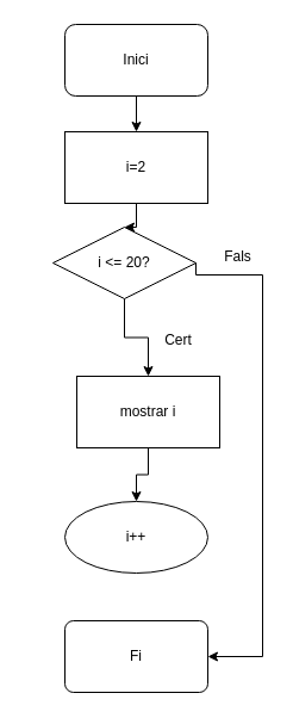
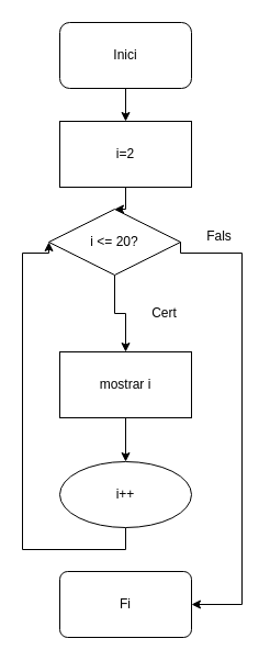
  <mxCell id="0" />
  <mxCell id="1" parent="0" />
  <mxCell id="2" style="edgeStyle=orthogonalEdgeStyle;rounded=0;orthogonalLoop=1;jettySize=auto;html=1;entryX=0.5;entryY=0;entryDx=0;entryDy=0;" edge="1" parent="1" source="3" target="6"><mxGeometry relative="1" as="geometry" /></mxCell>
  <mxCell id="3" value="&lt;div&gt;Inici&lt;/div&gt;" style="rounded=1;whiteSpace=wrap;html=1;" parent="1" vertex="1"><mxGeometry x="54" width="120" height="60" as="geometry" y="20" /></mxCell>
  <mxCell id="4" value="Fi" style="whiteSpace=wrap;html=1;rounded=1;arcSize=12;" parent="1" vertex="1"><mxGeometry x="54" y="520" width="120" height="60" as="geometry" /></mxCell>
  <mxCell id="5" style="edgeStyle=orthogonalEdgeStyle;rounded=0;orthogonalLoop=1;jettySize=auto;html=1;entryX=0.5;entryY=0;entryDx=0;entryDy=0;" edge="1" parent="1" source="6" target="11"><mxGeometry relative="1" as="geometry"><mxPoint x="114" y="200" as="targetPoint" /></mxGeometry></mxCell>
  <mxCell id="6" value="i=2" style="rounded=0;whiteSpace=wrap;html=1;" vertex="1" parent="1"><mxGeometry x="54" y="110" width="120" height="60" as="geometry" /></mxCell>
  <mxCell id="7" value="Cert" style="text;html=1;align=center;verticalAlign=middle;resizable=0;points=[];autosize=1;strokeColor=none;fillColor=none;" vertex="1" parent="1"><mxGeometry x="124" y="270" width="50" height="30" as="geometry" /></mxCell>
  <mxCell id="8" value="Fals" style="text;html=1;align=center;verticalAlign=middle;resizable=0;points=[];autosize=1;strokeColor=none;fillColor=none;" vertex="1" parent="1"><mxGeometry x="174" y="200" width="50" height="30" as="geometry" /></mxCell>
  <mxCell id="9" style="edgeStyle=orthogonalEdgeStyle;rounded=0;orthogonalLoop=1;jettySize=auto;html=1;entryX=0.5;entryY=0;entryDx=0;entryDy=0;" edge="1" parent="1" source="11" target="13"><mxGeometry relative="1" as="geometry" /></mxCell>
  <mxCell id="10" style="edgeStyle=orthogonalEdgeStyle;rounded=0;orthogonalLoop=1;jettySize=auto;html=1;exitX=1;exitY=0.5;exitDx=0;exitDy=0;entryX=1;entryY=0.5;entryDx=0;entryDy=0;" edge="1" parent="1" source="11" target="4"><mxGeometry relative="1" as="geometry"><mxPoint x="220" y="500" as="targetPoint" /><Array as="points"><mxPoint x="220" y="230" /><mxPoint x="220" y="550" /></Array></mxGeometry></mxCell>
  <mxCell id="11" value="i &amp;lt;= 20?" style="rhombus;whiteSpace=wrap;html=1;" vertex="1" parent="1"><mxGeometry x="44" y="190" width="120" height="60" as="geometry" /></mxCell>
  <mxCell id="12" style="edgeStyle=orthogonalEdgeStyle;rounded=0;orthogonalLoop=1;jettySize=auto;html=1;entryX=0.5;entryY=0;entryDx=0;entryDy=0;" edge="1" parent="1" source="13" target="15"><mxGeometry relative="1" as="geometry" /></mxCell>
- <mxCell id="13" value="mostrar i" style="rounded=0;whiteSpace=wrap;html=1;" vertex="1" parent="1"><mxGeometry x="64" y="315" width="120" height="60" as="geometry" /></mxCell>
+ <mxCell id="13" value="mostrar i" style="rounded=0;whiteSpace=wrap;html=1;" vertex="1" parent="1"><mxGeometry x="54" y="320" width="120" height="60" as="geometry" /></mxCell>
+ <mxCell id="14" style="edgeStyle=orthogonalEdgeStyle;rounded=0;orthogonalLoop=1;jettySize=auto;html=1;entryX=0;entryY=0.5;entryDx=0;entryDy=0;exitX=0.5;exitY=1;exitDx=0;exitDy=0;" edge="1" parent="1" source="15" target="11"><mxGeometry relative="1" as="geometry"><Array as="points"><mxPoint x="114" y="500" /><mxPoint x="20" y="500" /><mxPoint x="20" y="230" /></Array></mxGeometry></mxCell>
  <mxCell id="15" value="i++" style="ellipse;whiteSpace=wrap;html=1;" vertex="1" parent="1"><mxGeometry x="54" y="420" width="120" height="60" as="geometry" /></mxCell>
